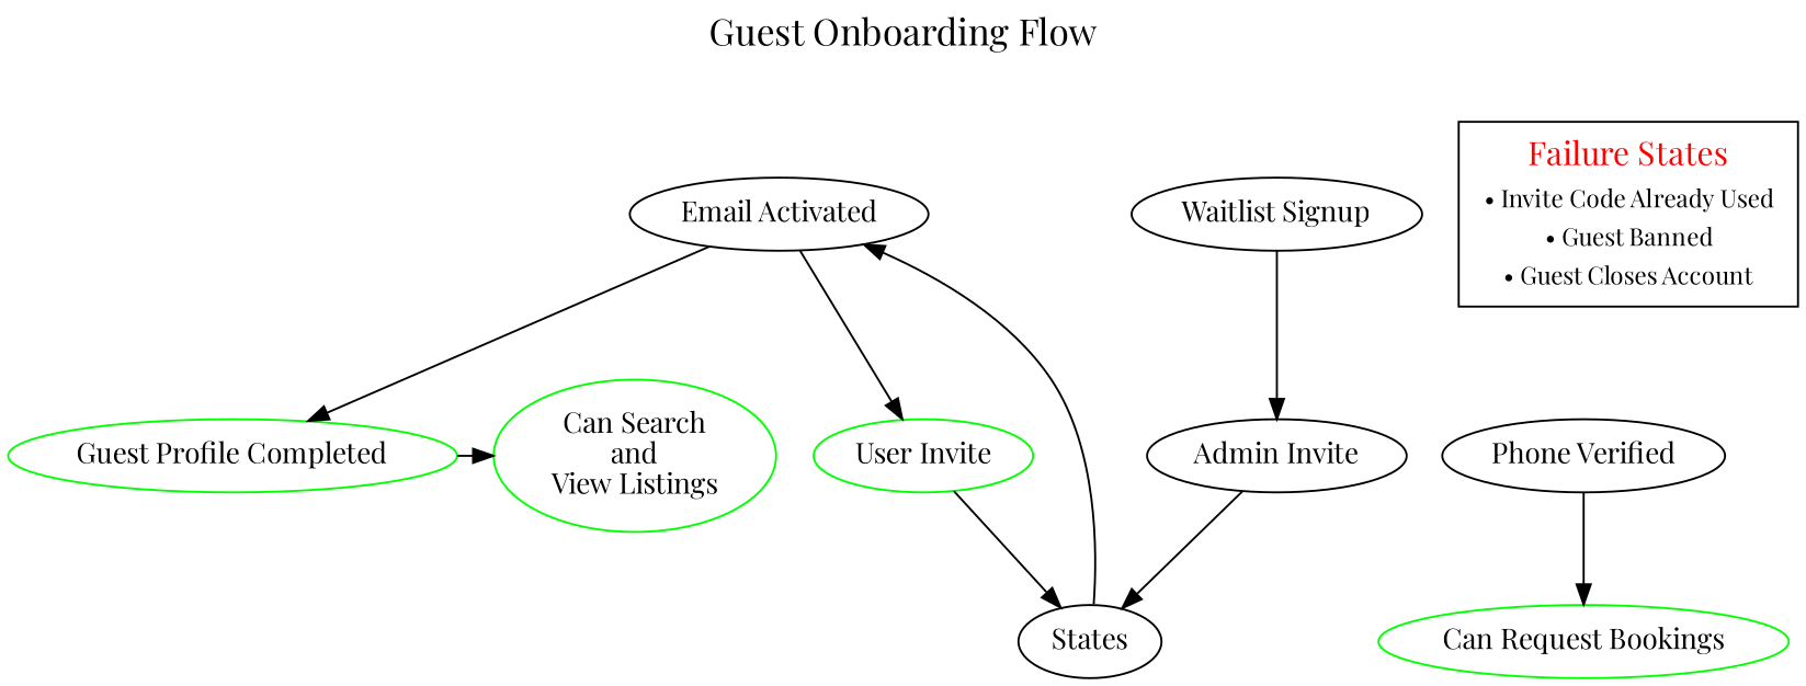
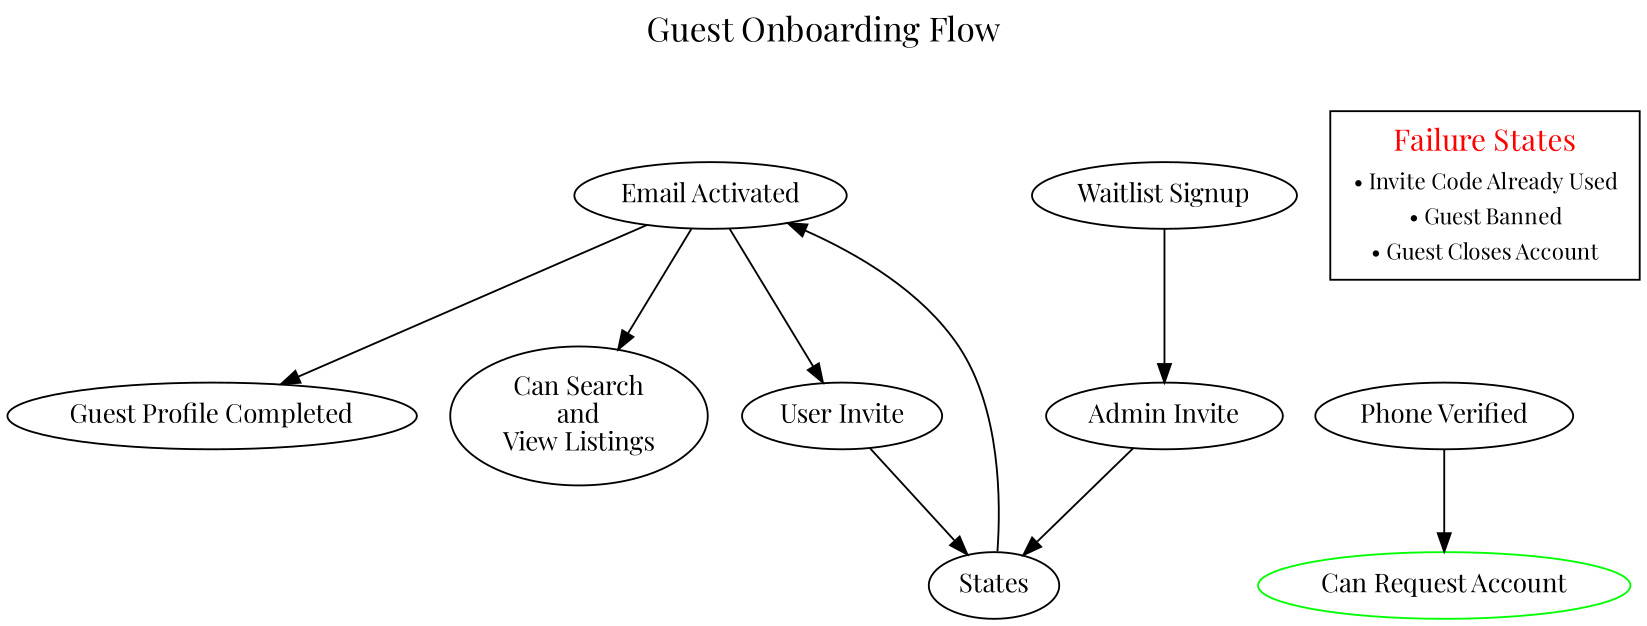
  digraph {
    compound=true
    fontname="Playfair Display"
    label=<<FONT POINT-SIZE="18">Guest Onboarding Flow</FONT>>
    labelloc=t
    newrank=true
    rankdir=TB
    node [fontname="Playfair Display"]
    edge [fontname="Playfair Display"]
-   n1 [color=green label="Can Search\nand\nView Listings"]
+   n1 [color=black label="Can Search\nand\nView Listings"]
    n2 [label="Phone Verified"]
-   n3 [label="Guest Profile Completed" color=green]
+   n3 [label="Guest Profile Completed"]
    n4 [label="Email Activated"]
    n5 [label=<     <table border="0">        <tr><td align="text"><FONT POINT-SIZE="16" COLOR="RED">Failure States</FONT></td></tr>        <tr><td align="text"><FONT POINT-SIZE="12">• Invite Code Already Used</FONT></td></tr>        <tr><td align="text"><FONT POINT-SIZE="12">• Guest Banned</FONT></td></tr>        <tr><td align="text"><FONT POINT-SIZE="12">• Guest Closes Account</FONT></td></tr>     </table>   > shape=rectangle]
-   n6 [color=green label="Can Request Bookings"]
-   n7 [label="User Invite" color=green]
+   n6 [color=green label="Can Request Account"]
+   n7 [label="User Invite"]
    n8 [label=States]
    n9 [label="Waitlist Signup"]
    n10 [label="Admin Invite"]
    subgraph sub_1 {
      rank=same
      n1
      n2
      n3
    }
    subgraph sub_2 {
      rank=same
      n4
      n5
    }
    n2 -> n6
-   n3 -> n1
+   n4 -> n1
    n4 -> n3
    n4 -> n7
    n7 -> n8
    n8 -> n4
    n9 -> n10
    n10 -> n8
  }
